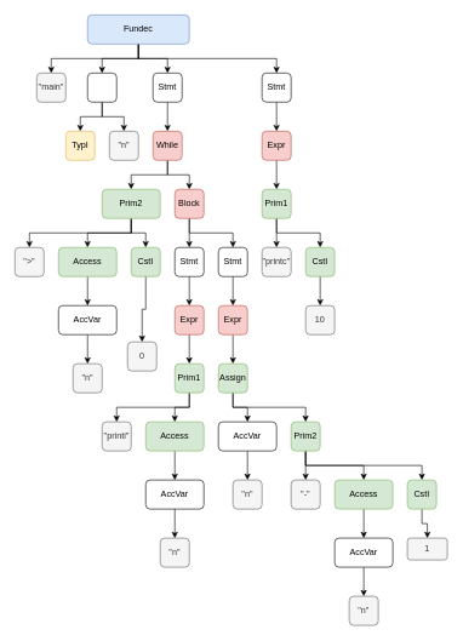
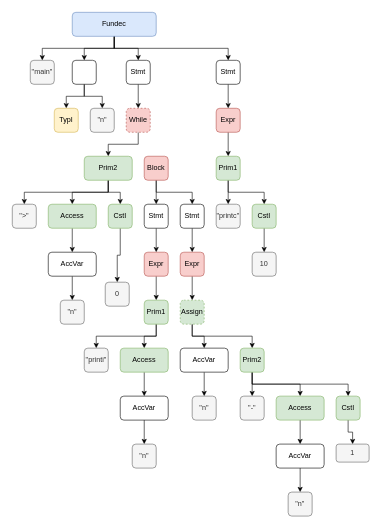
  <mxCell id="0" />
  <mxCell id="1" parent="0" />
  <mxCell id="2" style="edgeStyle=orthogonalEdgeStyle;rounded=0;orthogonalLoop=1;jettySize=auto;html=1;exitX=0.5;exitY=1;exitDx=0;exitDy=0;entryX=0.5;entryY=0;entryDx=0;entryDy=0;fontFamily=Helvetica;fontSize=12;fontColor=default;" edge="1" parent="1" source="6" target="16"><mxGeometry relative="1" as="geometry" /></mxCell>
  <mxCell id="3" style="edgeStyle=orthogonalEdgeStyle;rounded=0;orthogonalLoop=1;jettySize=auto;html=1;exitX=0.5;exitY=1;exitDx=0;exitDy=0;entryX=0.5;entryY=0;entryDx=0;entryDy=0;fontFamily=Helvetica;fontSize=12;fontColor=default;" edge="1" parent="1" source="6" target="19"><mxGeometry relative="1" as="geometry" /></mxCell>
  <mxCell id="4" style="edgeStyle=orthogonalEdgeStyle;rounded=0;orthogonalLoop=1;jettySize=auto;html=1;exitX=0.5;exitY=1;exitDx=0;exitDy=0;entryX=0.5;entryY=0;entryDx=0;entryDy=0;fontFamily=Helvetica;fontSize=12;fontColor=default;" edge="1" parent="1" source="6" target="8"><mxGeometry relative="1" as="geometry" /></mxCell>
  <mxCell id="5" style="edgeStyle=orthogonalEdgeStyle;rounded=0;orthogonalLoop=1;jettySize=auto;html=1;exitX=0.5;exitY=1;exitDx=0;exitDy=0;entryX=0.5;entryY=0;entryDx=0;entryDy=0;fontFamily=Helvetica;fontSize=12;fontColor=default;" edge="1" parent="1" source="6" target="25"><mxGeometry relative="1" as="geometry" /></mxCell>
  <mxCell id="6" value="Fundec&lt;i&gt;&lt;br&gt;&lt;/i&gt;" style="rounded=1;whiteSpace=wrap;html=1;fillColor=#dae8fc;strokeColor=#6c8ebf;" vertex="1" parent="1"><mxGeometry x="120" y="20" width="140" height="40" as="geometry" /></mxCell>
  <mxCell id="7" style="edgeStyle=orthogonalEdgeStyle;rounded=0;orthogonalLoop=1;jettySize=auto;html=1;exitX=0.5;exitY=1;exitDx=0;exitDy=0;entryX=0.5;entryY=0;entryDx=0;entryDy=0;fontFamily=Helvetica;fontSize=12;fontColor=default;" edge="1" parent="1" source="8" target="11"><mxGeometry relative="1" as="geometry" /></mxCell>
  <mxCell id="8" value="Stmt" style="rounded=1;whiteSpace=wrap;html=1;" vertex="1" parent="1"><mxGeometry x="210" y="100" width="40" height="40" as="geometry" /></mxCell>
  <mxCell id="9" style="edgeStyle=orthogonalEdgeStyle;rounded=0;orthogonalLoop=1;jettySize=auto;html=1;exitX=0.5;exitY=1;exitDx=0;exitDy=0;entryX=0.5;entryY=0;entryDx=0;entryDy=0;fontFamily=Helvetica;fontSize=12;fontColor=default;" edge="1" parent="1" source="11" target="15"><mxGeometry relative="1" as="geometry" /></mxCell>
- <mxCell id="10" style="edgeStyle=orthogonalEdgeStyle;rounded=0;orthogonalLoop=1;jettySize=auto;html=1;exitX=0.5;exitY=1;exitDx=0;exitDy=0;entryX=0.5;entryY=0;entryDx=0;entryDy=0;fontFamily=Helvetica;fontSize=12;fontColor=default;" edge="1" parent="1" source="11" target="28"><mxGeometry relative="1" as="geometry" /></mxCell>
- <mxCell id="11" value="While" style="rounded=1;whiteSpace=wrap;html=1;fillColor=#f8cecc;strokeColor=#b85450;" vertex="1" parent="1"><mxGeometry x="210" y="180" width="40" height="40" as="geometry" /></mxCell>
+ <mxCell id="11" value="While" style="rounded=1;whiteSpace=wrap;html=1;fillColor=#f8cecc;strokeColor=#b85450;dashed=1;" vertex="1" parent="1"><mxGeometry x="210" y="180" width="40" height="40" as="geometry" /></mxCell>
  <mxCell id="12" style="edgeStyle=orthogonalEdgeStyle;rounded=0;orthogonalLoop=1;jettySize=auto;html=1;exitX=0.5;exitY=1;exitDx=0;exitDy=0;entryX=0.5;entryY=0;entryDx=0;entryDy=0;fontFamily=Helvetica;fontSize=12;fontColor=default;" edge="1" parent="1" source="15" target="33"><mxGeometry relative="1" as="geometry" /></mxCell>
  <mxCell id="13" style="edgeStyle=orthogonalEdgeStyle;rounded=0;orthogonalLoop=1;jettySize=auto;html=1;exitX=0.5;exitY=1;exitDx=0;exitDy=0;entryX=0.5;entryY=0;entryDx=0;entryDy=0;fontFamily=Helvetica;fontSize=12;fontColor=default;" edge="1" parent="1" source="15" target="31"><mxGeometry relative="1" as="geometry" /></mxCell>
  <mxCell id="14" style="edgeStyle=orthogonalEdgeStyle;rounded=0;orthogonalLoop=1;jettySize=auto;html=1;exitX=0.5;exitY=1;exitDx=0;exitDy=0;entryX=0.5;entryY=0;entryDx=0;entryDy=0;fontFamily=Helvetica;fontSize=12;fontColor=default;" edge="1" parent="1" source="15" target="29"><mxGeometry relative="1" as="geometry" /></mxCell>
  <mxCell id="15" value="Prim2" style="rounded=1;whiteSpace=wrap;html=1;fillColor=#d5e8d4;strokeColor=#82b366;" vertex="1" parent="1"><mxGeometry x="140" y="260" width="80" height="40" as="geometry" /></mxCell>
  <mxCell id="16" value="&quot;main&quot;" style="rounded=1;whiteSpace=wrap;html=1;fillColor=#f5f5f5;fontColor=#333333;strokeColor=#666666;" vertex="1" parent="1"><mxGeometry x="50" y="100" width="40" height="40" as="geometry" /></mxCell>
  <mxCell id="17" style="edgeStyle=orthogonalEdgeStyle;rounded=0;orthogonalLoop=1;jettySize=auto;html=1;exitX=0.5;exitY=1;exitDx=0;exitDy=0;entryX=0.5;entryY=0;entryDx=0;entryDy=0;fontFamily=Helvetica;fontSize=12;fontColor=default;" edge="1" parent="1" source="19" target="21"><mxGeometry relative="1" as="geometry" /></mxCell>
  <mxCell id="18" style="edgeStyle=orthogonalEdgeStyle;rounded=0;orthogonalLoop=1;jettySize=auto;html=1;exitX=0.5;exitY=1;exitDx=0;exitDy=0;entryX=0.5;entryY=0;entryDx=0;entryDy=0;fontFamily=Helvetica;fontSize=12;fontColor=default;" edge="1" parent="1" source="19" target="20"><mxGeometry relative="1" as="geometry" /></mxCell>
  <mxCell id="19" value="" style="rounded=1;whiteSpace=wrap;html=1;" vertex="1" parent="1"><mxGeometry x="120" y="100" width="40" height="40" as="geometry" /></mxCell>
  <mxCell id="20" value="TypI" style="rounded=1;whiteSpace=wrap;html=1;fillColor=#fff2cc;strokeColor=#d6b656;" vertex="1" parent="1"><mxGeometry x="90" y="180" width="40" height="40" as="geometry" /></mxCell>
  <mxCell id="21" value="&quot;n&quot;" style="rounded=1;whiteSpace=wrap;html=1;fillColor=#f5f5f5;fontColor=#333333;strokeColor=#666666;" vertex="1" parent="1"><mxGeometry x="150" y="180" width="40" height="40" as="geometry" /></mxCell>
  <mxCell id="22" style="edgeStyle=orthogonalEdgeStyle;rounded=0;orthogonalLoop=1;jettySize=auto;html=1;exitX=0.5;exitY=1;exitDx=0;exitDy=0;entryX=0.5;entryY=0;entryDx=0;entryDy=0;fontFamily=Helvetica;fontSize=12;fontColor=default;" edge="1" parent="1" source="23" target="76"><mxGeometry relative="1" as="geometry" /></mxCell>
  <mxCell id="23" value="Expr" style="rounded=1;whiteSpace=wrap;html=1;fillColor=#f8cecc;strokeColor=#b85450;" vertex="1" parent="1"><mxGeometry x="360" y="180" width="40" height="40" as="geometry" /></mxCell>
  <mxCell id="24" style="edgeStyle=orthogonalEdgeStyle;rounded=0;orthogonalLoop=1;jettySize=auto;html=1;exitX=0.5;exitY=1;exitDx=0;exitDy=0;entryX=0.5;entryY=0;entryDx=0;entryDy=0;fontFamily=Helvetica;fontSize=12;fontColor=default;" edge="1" parent="1" source="25" target="23"><mxGeometry relative="1" as="geometry" /></mxCell>
  <mxCell id="25" value="Stmt" style="rounded=1;whiteSpace=wrap;html=1;" vertex="1" parent="1"><mxGeometry x="360" y="100" width="40" height="40" as="geometry" /></mxCell>
  <mxCell id="26" style="edgeStyle=orthogonalEdgeStyle;rounded=0;orthogonalLoop=1;jettySize=auto;html=1;exitX=0.5;exitY=1;exitDx=0;exitDy=0;entryX=0.5;entryY=0;entryDx=0;entryDy=0;fontFamily=Helvetica;fontSize=12;fontColor=default;" edge="1" parent="1" source="28" target="39"><mxGeometry relative="1" as="geometry" /></mxCell>
  <mxCell id="27" style="edgeStyle=orthogonalEdgeStyle;rounded=0;orthogonalLoop=1;jettySize=auto;html=1;exitX=0.5;exitY=1;exitDx=0;exitDy=0;entryX=0.5;entryY=0;entryDx=0;entryDy=0;fontFamily=Helvetica;fontSize=12;fontColor=default;" edge="1" parent="1" source="28" target="52"><mxGeometry relative="1" as="geometry" /></mxCell>
  <mxCell id="28" value="Block" style="rounded=1;whiteSpace=wrap;html=1;fillColor=#f8cecc;strokeColor=#b85450;" vertex="1" parent="1"><mxGeometry x="240" y="260" width="40" height="40" as="geometry" /></mxCell>
  <mxCell id="29" value="&quot;&amp;gt;&quot;" style="rounded=1;whiteSpace=wrap;html=1;fillColor=#f5f5f5;fontColor=#333333;strokeColor=#666666;" vertex="1" parent="1"><mxGeometry x="20" y="340" width="40" height="40" as="geometry" /></mxCell>
  <mxCell id="30" style="edgeStyle=orthogonalEdgeStyle;rounded=0;orthogonalLoop=1;jettySize=auto;html=1;exitX=0.5;exitY=1;exitDx=0;exitDy=0;entryX=0.5;entryY=0;entryDx=0;entryDy=0;fontFamily=Helvetica;fontSize=12;fontColor=default;" edge="1" parent="1" source="31" target="36"><mxGeometry relative="1" as="geometry" /></mxCell>
  <mxCell id="31" value="Access" style="rounded=1;whiteSpace=wrap;html=1;fillColor=#d5e8d4;strokeColor=#82b366;" vertex="1" parent="1"><mxGeometry x="80" y="340" width="80" height="40" as="geometry" /></mxCell>
  <mxCell id="32" style="edgeStyle=orthogonalEdgeStyle;rounded=0;orthogonalLoop=1;jettySize=auto;html=1;exitX=0.5;exitY=1;exitDx=0;exitDy=0;entryX=0.5;entryY=0;entryDx=0;entryDy=0;fontFamily=Helvetica;fontSize=12;fontColor=default;" edge="1" parent="1" source="33" target="34"><mxGeometry relative="1" as="geometry" /></mxCell>
  <mxCell id="33" value="CstI" style="rounded=1;whiteSpace=wrap;html=1;fillColor=#d5e8d4;strokeColor=#82b366;" vertex="1" parent="1"><mxGeometry x="180" y="340" width="40" height="40" as="geometry" /></mxCell>
  <mxCell id="34" value="0" style="rounded=1;whiteSpace=wrap;html=1;fillColor=#f5f5f5;strokeColor=#666666;fontColor=#333333;" vertex="1" parent="1"><mxGeometry x="175" y="470" width="40" height="40" as="geometry" /></mxCell>
  <mxCell id="35" style="edgeStyle=orthogonalEdgeStyle;rounded=0;orthogonalLoop=1;jettySize=auto;html=1;exitX=0.5;exitY=1;exitDx=0;exitDy=0;entryX=0.5;entryY=0;entryDx=0;entryDy=0;fontFamily=Helvetica;fontSize=12;fontColor=default;" edge="1" parent="1" source="36" target="37"><mxGeometry relative="1" as="geometry" /></mxCell>
  <mxCell id="36" value="AccVar" style="rounded=1;whiteSpace=wrap;html=1;" vertex="1" parent="1"><mxGeometry x="80" y="420" width="80" height="40" as="geometry" /></mxCell>
  <mxCell id="37" value="&quot;n&quot;" style="rounded=1;whiteSpace=wrap;html=1;fillColor=#f5f5f5;fontColor=#333333;strokeColor=#666666;" vertex="1" parent="1"><mxGeometry x="100" y="500" width="40" height="40" as="geometry" /></mxCell>
  <mxCell id="38" style="edgeStyle=orthogonalEdgeStyle;rounded=0;orthogonalLoop=1;jettySize=auto;html=1;exitX=0.5;exitY=1;exitDx=0;exitDy=0;entryX=0.5;entryY=0;entryDx=0;entryDy=0;fontFamily=Helvetica;fontSize=12;fontColor=default;" edge="1" parent="1" source="39" target="41"><mxGeometry relative="1" as="geometry" /></mxCell>
  <mxCell id="39" value="Stmt" style="rounded=1;whiteSpace=wrap;html=1;" vertex="1" parent="1"><mxGeometry x="240" y="340" width="40" height="40" as="geometry" /></mxCell>
  <mxCell id="40" style="edgeStyle=orthogonalEdgeStyle;rounded=0;orthogonalLoop=1;jettySize=auto;html=1;exitX=0.5;exitY=1;exitDx=0;exitDy=0;entryX=0.5;entryY=0;entryDx=0;entryDy=0;fontFamily=Helvetica;fontSize=12;fontColor=default;" edge="1" parent="1" source="41" target="44"><mxGeometry relative="1" as="geometry" /></mxCell>
  <mxCell id="41" value="Expr" style="rounded=1;whiteSpace=wrap;html=1;fillColor=#f8cecc;strokeColor=#b85450;" vertex="1" parent="1"><mxGeometry x="240" y="420" width="40" height="40" as="geometry" /></mxCell>
  <mxCell id="42" style="edgeStyle=orthogonalEdgeStyle;rounded=0;orthogonalLoop=1;jettySize=auto;html=1;exitX=0.5;exitY=1;exitDx=0;exitDy=0;entryX=0.5;entryY=0;entryDx=0;entryDy=0;fontFamily=Helvetica;fontSize=12;fontColor=default;" edge="1" parent="1" source="44" target="45"><mxGeometry relative="1" as="geometry" /></mxCell>
  <mxCell id="43" style="edgeStyle=orthogonalEdgeStyle;rounded=0;orthogonalLoop=1;jettySize=auto;html=1;exitX=0.5;exitY=1;exitDx=0;exitDy=0;entryX=0.5;entryY=0;entryDx=0;entryDy=0;fontFamily=Helvetica;fontSize=12;fontColor=default;" edge="1" parent="1" source="44" target="47"><mxGeometry relative="1" as="geometry" /></mxCell>
  <mxCell id="44" value="Prim1" style="rounded=1;whiteSpace=wrap;html=1;fillColor=#d5e8d4;strokeColor=#82b366;" vertex="1" parent="1"><mxGeometry x="240" y="500" width="40" height="40" as="geometry" /></mxCell>
  <mxCell id="45" value="&quot;printi&quot;" style="rounded=1;whiteSpace=wrap;html=1;fillColor=#f5f5f5;strokeColor=#666666;fontColor=#333333;" vertex="1" parent="1"><mxGeometry x="140" y="580" width="40" height="40" as="geometry" /></mxCell>
  <mxCell id="46" style="edgeStyle=orthogonalEdgeStyle;rounded=0;orthogonalLoop=1;jettySize=auto;html=1;exitX=0.5;exitY=1;exitDx=0;exitDy=0;entryX=0.5;entryY=0;entryDx=0;entryDy=0;fontFamily=Helvetica;fontSize=12;fontColor=default;" edge="1" parent="1" source="47" target="49"><mxGeometry relative="1" as="geometry" /></mxCell>
  <mxCell id="47" value="Access" style="rounded=1;whiteSpace=wrap;html=1;fillColor=#d5e8d4;strokeColor=#82b366;" vertex="1" parent="1"><mxGeometry x="200" y="580" width="80" height="40" as="geometry" /></mxCell>
  <mxCell id="48" style="edgeStyle=orthogonalEdgeStyle;rounded=0;orthogonalLoop=1;jettySize=auto;html=1;exitX=0.5;exitY=1;exitDx=0;exitDy=0;entryX=0.5;entryY=0;entryDx=0;entryDy=0;fontFamily=Helvetica;fontSize=12;fontColor=default;" edge="1" parent="1" source="49" target="50"><mxGeometry relative="1" as="geometry" /></mxCell>
  <mxCell id="49" value="AccVar" style="rounded=1;whiteSpace=wrap;html=1;" vertex="1" parent="1"><mxGeometry x="200" y="660" width="80" height="40" as="geometry" /></mxCell>
  <mxCell id="50" value="&quot;n&quot;" style="rounded=1;whiteSpace=wrap;html=1;fillColor=#f5f5f5;fontColor=#333333;strokeColor=#666666;" vertex="1" parent="1"><mxGeometry x="220" y="740" width="40" height="40" as="geometry" /></mxCell>
  <mxCell id="51" style="edgeStyle=orthogonalEdgeStyle;rounded=0;orthogonalLoop=1;jettySize=auto;html=1;exitX=0.5;exitY=1;exitDx=0;exitDy=0;entryX=0.5;entryY=0;entryDx=0;entryDy=0;fontFamily=Helvetica;fontSize=12;fontColor=default;" edge="1" parent="1" source="52" target="54"><mxGeometry relative="1" as="geometry" /></mxCell>
  <mxCell id="52" value="Stmt" style="rounded=1;whiteSpace=wrap;html=1;" vertex="1" parent="1"><mxGeometry x="300" y="340" width="40" height="40" as="geometry" /></mxCell>
  <mxCell id="53" style="edgeStyle=orthogonalEdgeStyle;rounded=0;orthogonalLoop=1;jettySize=auto;html=1;exitX=0.5;exitY=1;exitDx=0;exitDy=0;entryX=0.5;entryY=0;entryDx=0;entryDy=0;fontFamily=Helvetica;fontSize=12;fontColor=default;" edge="1" parent="1" source="54" target="57"><mxGeometry relative="1" as="geometry" /></mxCell>
  <mxCell id="54" value="Expr" style="rounded=1;whiteSpace=wrap;html=1;fillColor=#f8cecc;strokeColor=#b85450;" vertex="1" parent="1"><mxGeometry x="300" y="420" width="40" height="40" as="geometry" /></mxCell>
  <mxCell id="55" style="edgeStyle=orthogonalEdgeStyle;rounded=0;orthogonalLoop=1;jettySize=auto;html=1;exitX=0.5;exitY=1;exitDx=0;exitDy=0;entryX=0.5;entryY=0;entryDx=0;entryDy=0;fontFamily=Helvetica;fontSize=12;fontColor=default;" edge="1" parent="1" source="57" target="59"><mxGeometry relative="1" as="geometry" /></mxCell>
  <mxCell id="56" style="edgeStyle=orthogonalEdgeStyle;rounded=0;orthogonalLoop=1;jettySize=auto;html=1;exitX=0.5;exitY=1;exitDx=0;exitDy=0;entryX=0.5;entryY=0;entryDx=0;entryDy=0;fontFamily=Helvetica;fontSize=12;fontColor=default;" edge="1" parent="1" source="57" target="64"><mxGeometry relative="1" as="geometry" /></mxCell>
- <mxCell id="57" value="Assign" style="rounded=1;whiteSpace=wrap;html=1;fillColor=#d5e8d4;strokeColor=#82b366;" vertex="1" parent="1"><mxGeometry x="300" y="500" width="40" height="40" as="geometry" /></mxCell>
+ <mxCell id="57" value="Assign" style="rounded=1;whiteSpace=wrap;html=1;fillColor=#d5e8d4;strokeColor=#82b366;dashed=1;" vertex="1" parent="1"><mxGeometry x="300" y="500" width="40" height="40" as="geometry" /></mxCell>
  <mxCell id="58" style="edgeStyle=orthogonalEdgeStyle;rounded=0;orthogonalLoop=1;jettySize=auto;html=1;exitX=0.5;exitY=1;exitDx=0;exitDy=0;entryX=0.5;entryY=0;entryDx=0;entryDy=0;fontFamily=Helvetica;fontSize=12;fontColor=default;" edge="1" parent="1" source="59" target="60"><mxGeometry relative="1" as="geometry" /></mxCell>
  <mxCell id="59" value="AccVar" style="rounded=1;whiteSpace=wrap;html=1;" vertex="1" parent="1"><mxGeometry x="300" y="580" width="80" height="40" as="geometry" /></mxCell>
  <mxCell id="60" value="&quot;n&quot;" style="rounded=1;whiteSpace=wrap;html=1;fillColor=#f5f5f5;fontColor=#333333;strokeColor=#666666;" vertex="1" parent="1"><mxGeometry x="320" y="660" width="40" height="40" as="geometry" /></mxCell>
  <mxCell id="61" style="edgeStyle=orthogonalEdgeStyle;rounded=0;orthogonalLoop=1;jettySize=auto;html=1;exitX=0.5;exitY=1;exitDx=0;exitDy=0;entryX=0.5;entryY=0;entryDx=0;entryDy=0;fontFamily=Helvetica;fontSize=12;fontColor=default;" edge="1" parent="1" source="64" target="65"><mxGeometry relative="1" as="geometry" /></mxCell>
  <mxCell id="62" style="edgeStyle=orthogonalEdgeStyle;rounded=0;orthogonalLoop=1;jettySize=auto;html=1;exitX=0.5;exitY=1;exitDx=0;exitDy=0;entryX=0.5;entryY=0;entryDx=0;entryDy=0;fontFamily=Helvetica;fontSize=12;fontColor=default;" edge="1" parent="1" source="64" target="67"><mxGeometry relative="1" as="geometry" /></mxCell>
  <mxCell id="63" style="edgeStyle=orthogonalEdgeStyle;rounded=0;orthogonalLoop=1;jettySize=auto;html=1;exitX=0.5;exitY=1;exitDx=0;exitDy=0;entryX=0.5;entryY=0;entryDx=0;entryDy=0;fontFamily=Helvetica;fontSize=12;fontColor=default;" edge="1" parent="1" source="64" target="72"><mxGeometry relative="1" as="geometry" /></mxCell>
  <mxCell id="64" value="Prim2" style="rounded=1;whiteSpace=wrap;html=1;fillColor=#d5e8d4;strokeColor=#82b366;" vertex="1" parent="1"><mxGeometry x="400" y="580" width="40" height="40" as="geometry" /></mxCell>
  <mxCell id="65" value="&quot;-&quot;" style="rounded=1;whiteSpace=wrap;html=1;fillColor=#f5f5f5;fontColor=#333333;strokeColor=#666666;" vertex="1" parent="1"><mxGeometry x="400" y="660" width="40" height="40" as="geometry" /></mxCell>
  <mxCell id="66" style="edgeStyle=orthogonalEdgeStyle;rounded=0;orthogonalLoop=1;jettySize=auto;html=1;exitX=0.5;exitY=1;exitDx=0;exitDy=0;entryX=0.5;entryY=0;entryDx=0;entryDy=0;fontFamily=Helvetica;fontSize=12;fontColor=default;" edge="1" parent="1" source="67" target="69"><mxGeometry relative="1" as="geometry" /></mxCell>
  <mxCell id="67" value="Access" style="rounded=1;whiteSpace=wrap;html=1;fillColor=#d5e8d4;strokeColor=#82b366;" vertex="1" parent="1"><mxGeometry x="460" y="660" width="80" height="40" as="geometry" /></mxCell>
  <mxCell id="68" style="edgeStyle=orthogonalEdgeStyle;rounded=0;orthogonalLoop=1;jettySize=auto;html=1;exitX=0.5;exitY=1;exitDx=0;exitDy=0;entryX=0.5;entryY=0;entryDx=0;entryDy=0;fontFamily=Helvetica;fontSize=12;fontColor=default;" edge="1" parent="1" source="69" target="70"><mxGeometry relative="1" as="geometry" /></mxCell>
  <mxCell id="69" value="AccVar" style="rounded=1;whiteSpace=wrap;html=1;" vertex="1" parent="1"><mxGeometry x="460" y="740" width="80" height="40" as="geometry" /></mxCell>
  <mxCell id="70" value="&quot;n&quot;" style="rounded=1;whiteSpace=wrap;html=1;fillColor=#f5f5f5;fontColor=#333333;strokeColor=#666666;" vertex="1" parent="1"><mxGeometry x="480" y="820" width="40" height="40" as="geometry" /></mxCell>
  <mxCell id="71" style="edgeStyle=orthogonalEdgeStyle;rounded=0;orthogonalLoop=1;jettySize=auto;html=1;exitX=0.5;exitY=1;exitDx=0;exitDy=0;entryX=0.5;entryY=0;entryDx=0;entryDy=0;fontFamily=Helvetica;fontSize=12;fontColor=default;" edge="1" parent="1" source="72" target="73"><mxGeometry relative="1" as="geometry" /></mxCell>
  <mxCell id="72" value="CstI" style="rounded=1;whiteSpace=wrap;html=1;fillColor=#d5e8d4;strokeColor=#82b366;" vertex="1" parent="1"><mxGeometry x="560" y="660" width="40" height="40" as="geometry" /></mxCell>
  <mxCell id="73" value="1" style="rounded=1;whiteSpace=wrap;html=1;fillColor=#f5f5f5;strokeColor=#666666;fontColor=#333333;" vertex="1" parent="1"><mxGeometry x="560" y="740" width="55" height="30" as="geometry" /></mxCell>
  <mxCell id="74" style="edgeStyle=orthogonalEdgeStyle;rounded=0;orthogonalLoop=1;jettySize=auto;html=1;exitX=0.5;exitY=1;exitDx=0;exitDy=0;entryX=0.5;entryY=0;entryDx=0;entryDy=0;fontFamily=Helvetica;fontSize=12;fontColor=default;" edge="1" parent="1" source="76" target="77"><mxGeometry relative="1" as="geometry" /></mxCell>
  <mxCell id="75" style="edgeStyle=orthogonalEdgeStyle;rounded=0;orthogonalLoop=1;jettySize=auto;html=1;exitX=0.5;exitY=1;exitDx=0;exitDy=0;entryX=0.5;entryY=0;entryDx=0;entryDy=0;fontFamily=Helvetica;fontSize=12;fontColor=default;" edge="1" parent="1" source="76" target="79"><mxGeometry relative="1" as="geometry" /></mxCell>
  <mxCell id="76" value="Prim1" style="rounded=1;whiteSpace=wrap;html=1;fillColor=#d5e8d4;strokeColor=#82b366;" vertex="1" parent="1"><mxGeometry x="360" y="260" width="40" height="40" as="geometry" /></mxCell>
  <mxCell id="77" value="&quot;printc&quot;" style="rounded=1;whiteSpace=wrap;html=1;fillColor=#f5f5f5;strokeColor=#666666;fontColor=#333333;" vertex="1" parent="1"><mxGeometry x="360" y="340" width="40" height="40" as="geometry" /></mxCell>
  <mxCell id="78" style="edgeStyle=orthogonalEdgeStyle;rounded=0;orthogonalLoop=1;jettySize=auto;html=1;exitX=0.5;exitY=1;exitDx=0;exitDy=0;entryX=0.5;entryY=0;entryDx=0;entryDy=0;fontFamily=Helvetica;fontSize=12;fontColor=default;" edge="1" parent="1" source="79" target="80"><mxGeometry relative="1" as="geometry" /></mxCell>
  <mxCell id="79" value="CstI" style="rounded=1;whiteSpace=wrap;html=1;fillColor=#d5e8d4;strokeColor=#82b366;" vertex="1" parent="1"><mxGeometry x="420" y="340" width="40" height="40" as="geometry" /></mxCell>
  <mxCell id="80" value="10" style="rounded=1;whiteSpace=wrap;html=1;fillColor=#f5f5f5;strokeColor=#666666;fontColor=#333333;" vertex="1" parent="1"><mxGeometry x="420" y="420" width="40" height="40" as="geometry" /></mxCell>
